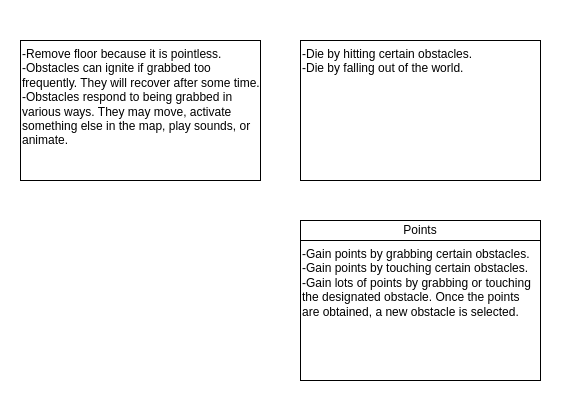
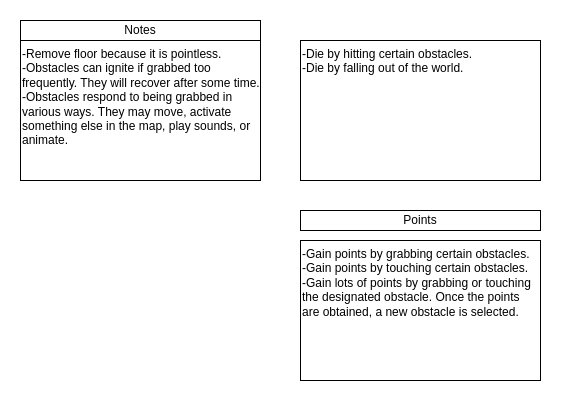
  <mxCell id="0" />
  <mxCell id="1" parent="0" />
+ <mxCell id="2" value="Notes" style="rounded=0;whiteSpace=wrap;html=1;" parent="1" vertex="1"><mxGeometry x="20" y="20" width="240" height="20" as="geometry" /></mxCell>
  <mxCell id="3" value="-Remove floor&amp;nbsp;because it is pointless.&lt;br&gt;-Obstacles can ignite if grabbed too frequently. They will recover after some time.&lt;br&gt;-Obstacles respond to being grabbed in various ways. They may move, activate something else in the map, play sounds, or animate." style="rounded=0;whiteSpace=wrap;html=1;align=left;verticalAlign=top;" parent="1" vertex="1"><mxGeometry x="20" y="40" width="240" height="140" as="geometry" /></mxCell>
  <mxCell id="4" value="-Die by hitting certain obstacles.&lt;br&gt;-Die by falling out of the world." style="rounded=0;whiteSpace=wrap;html=1;align=left;verticalAlign=top;" vertex="1" parent="1"><mxGeometry x="300" y="40" width="240" height="140" as="geometry" /></mxCell>
- <mxCell id="5" value="Points" style="rounded=0;whiteSpace=wrap;html=1;" vertex="1" parent="1"><mxGeometry x="300" y="220" width="240" height="20" as="geometry" /></mxCell>
+ <mxCell id="5" value="Points" style="rounded=0;whiteSpace=wrap;html=1;" vertex="1" parent="1"><mxGeometry x="300" y="210" width="240" height="20" as="geometry" /></mxCell>
  <mxCell id="6" value="-Gain points by grabbing certain obstacles.&lt;br&gt;-Gain points by touching certain obstacles.&lt;br&gt;-Gain lots of points by grabbing or touching the designated obstacle. Once the points are obtained, a new obstacle is selected." style="rounded=0;whiteSpace=wrap;html=1;align=left;verticalAlign=top;" vertex="1" parent="1"><mxGeometry x="300" y="240" width="240" height="140" as="geometry" /></mxCell>
